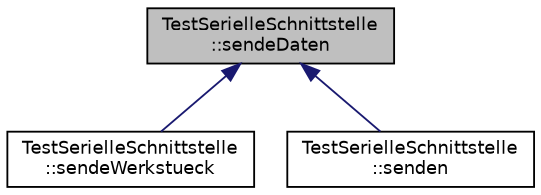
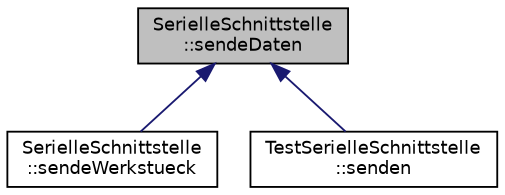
  digraph {
    rankdir=TB
    node [color=black fillcolor=white fontname=Helvetica fontsize=10 shape=record style=filled]
    edge [color=midnightblue dir=back fontname=Helvetica fontsize=10 labelfontname=Helvetica labelfontsize=10 style=solid]
-   n1 [fillcolor=grey75 fontcolor=black height=0.2 label="TestSerielleSchnittstelle\l::sendeDaten" width=0.4]
-   n2 [height=0.2 label="TestSerielleSchnittstelle\l::sendeWerkstueck" width=0.4]
+   n1 [fillcolor=grey75 fontcolor=black height=0.2 label="SerielleSchnittstelle\l::sendeDaten" width=0.4]
+   n2 [height=0.2 label="SerielleSchnittstelle\l::sendeWerkstueck" width=0.4]
    n3 [height=0.2 label="TestSerielleSchnittstelle\l::senden" width=0.4]
    n1 -> n2
    n1 -> n3
  }
